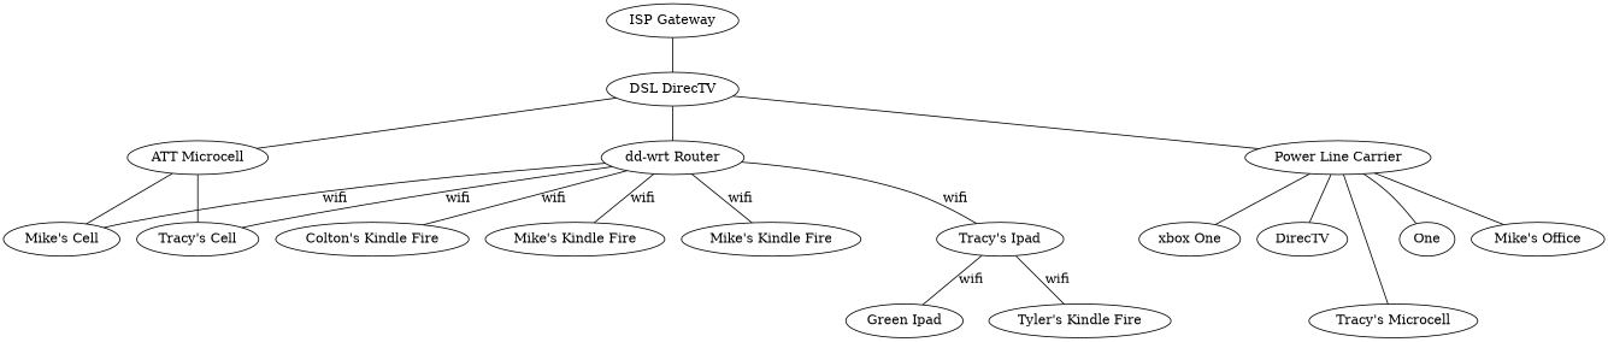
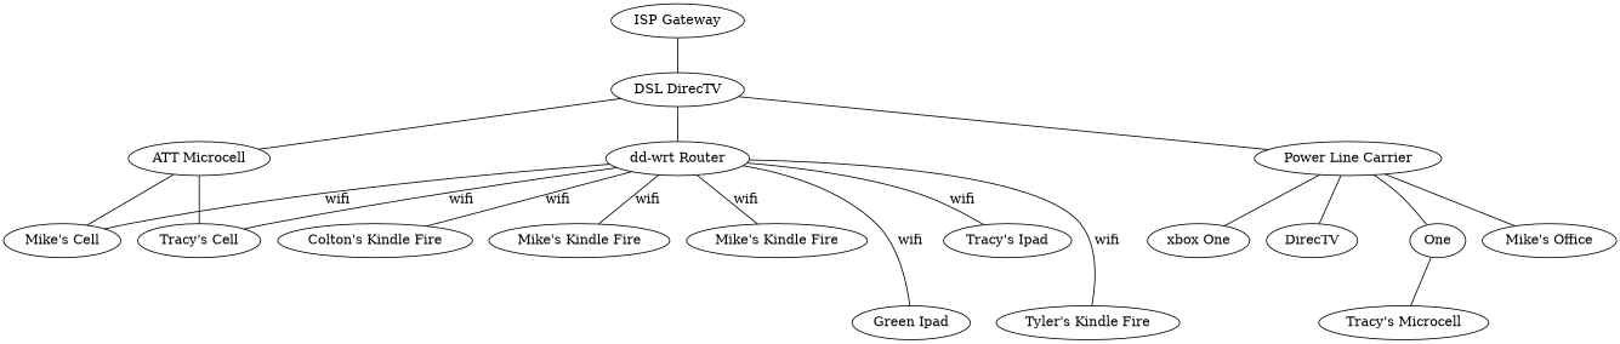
  graph {
    n1 [label="ISP Gateway"]
    n2 [label="DSL DirecTV"]
    n3 [label="ATT Microcell"]
    n4 [label="dd-wrt Router"]
    n5 [label="Power Line Carrier"]
    n6 [label="Mike's Cell"]
    n7 [label="Tracy's Cell"]
    n8 [label="Mike's Kindle Fire"]
    n9 [label="Mike's Kindle Fire"]
    n10 [label="Tracy's Ipad"]
    n11 [label="Green Ipad"]
    n12 [label="Tyler's Kindle Fire"]
    n13 [label="Colton's Kindle Fire"]
    n14 [label="xbox One"]
    n15 [label=DirecTV]
    n16 [label=One]
    n17 [label="Tracy's Microcell"]
    n18 [label="Mike's Office"]
    n1 -- n2
    n2 -- n3
    n2 -- n4
    n2 -- n5
    n3 -- n6
    n3 -- n7
    n4 -- n6 [label=wifi]
    n4 -- n7 [label=wifi]
    n4 -- n8 [label=wifi]
    n4 -- n9 [label=wifi]
    n4 -- n10 [label=wifi]
-   n10 -- n11 [label=wifi]
-   n10 -- n12 [label=wifi]
+   n4 -- n11 [label=wifi]
+   n4 -- n12 [label=wifi]
    n4 -- n13 [label=wifi]
    n5 -- n14
    n5 -- n15
    n5 -- n16
-   n5 -- n17
+   n16 -- n17
    n5 -- n18
  }
